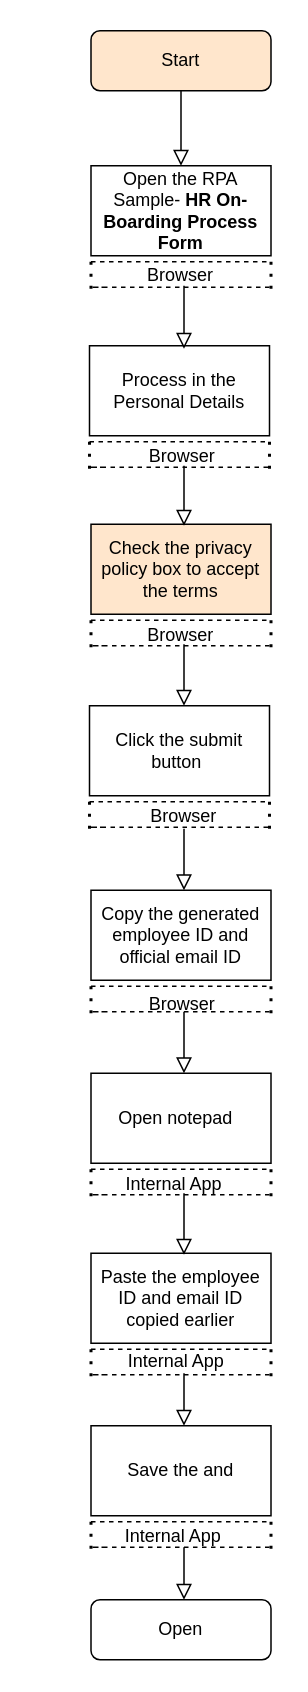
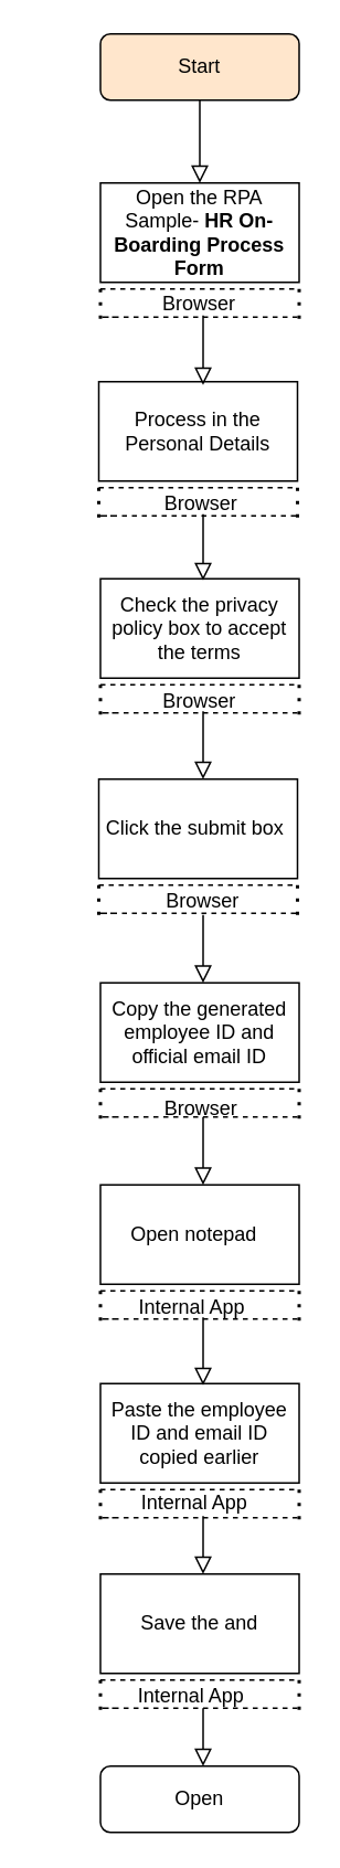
  <mxCell id="0" />
  <mxCell id="1" parent="0" />
  <mxCell id="2" value="" style="rounded=0;html=1;jettySize=auto;orthogonalLoop=1;fontSize=11;endArrow=block;endFill=0;endSize=8;strokeWidth=1;shadow=0;labelBackgroundColor=none;edgeStyle=orthogonalEdgeStyle;" parent="1" source="3" edge="1"><mxGeometry relative="1" as="geometry"><mxPoint x="120" y="110" as="targetPoint" /></mxGeometry></mxCell>
  <mxCell id="3" value="Start" style="rounded=1;whiteSpace=wrap;html=1;fontSize=12;glass=0;strokeWidth=1;shadow=0;fillColor=#ffe6cc;" parent="1" vertex="1"><mxGeometry x="60" y="20" width="120" height="40" as="geometry" /></mxCell>
  <mxCell id="4" value="Open the RPA Sample-&amp;nbsp;&lt;h1 style=&quot;box-sizing: inherit; clear: both; color: var(--color-words-heading); font-family: var(--font-family-heading); line-height: var(--font-leading-heading); font-size: var(--font-size-xxxl); margin-right: auto; margin-left: auto; display: var(--page-title-display); max-width: var(--grid-column-7); width: 710px; text-align: start; background-color: rgb(255, 255, 255);&quot; class=&quot;entry-title&quot;&gt;HR On-Boarding Process Form&lt;/h1&gt;" style="rounded=0;whiteSpace=wrap;html=1;" vertex="1" parent="1"><mxGeometry x="60" y="110" width="120" height="60" as="geometry" /></mxCell>
  <mxCell id="5" value="" style="endArrow=none;dashed=1;html=1;rounded=0;" edge="1" parent="1"><mxGeometry width="50" height="50" relative="1" as="geometry"><mxPoint x="60" y="174" as="sourcePoint" /><mxPoint x="180" y="174" as="targetPoint" /><Array as="points"><mxPoint x="130" y="174" /><mxPoint x="180" y="174" /></Array></mxGeometry></mxCell>
  <mxCell id="6" value="" style="endArrow=none;dashed=1;html=1;rounded=0;" edge="1" parent="1"><mxGeometry width="50" height="50" relative="1" as="geometry"><mxPoint x="70" y="191" as="sourcePoint" /><mxPoint x="180" y="191" as="targetPoint" /><Array as="points"><mxPoint x="60" y="191" /><mxPoint x="80" y="191" /><mxPoint x="140" y="191" /><mxPoint x="180" y="191" /></Array></mxGeometry></mxCell>
  <mxCell id="7" value="" style="endArrow=none;dashed=1;html=1;dashPattern=1 3;strokeWidth=2;rounded=0;" edge="1" parent="1"><mxGeometry width="50" height="50" relative="1" as="geometry"><mxPoint x="180" y="192" as="sourcePoint" /><mxPoint x="180" y="172" as="targetPoint" /></mxGeometry></mxCell>
  <mxCell id="8" value="" style="endArrow=none;dashed=1;html=1;dashPattern=1 3;strokeWidth=2;rounded=0;" edge="1" parent="1"><mxGeometry width="50" height="50" relative="1" as="geometry"><mxPoint x="60" y="192" as="sourcePoint" /><mxPoint x="60" y="172" as="targetPoint" /></mxGeometry></mxCell>
  <mxCell id="9" value="Process in the Personal Details" style="rounded=0;whiteSpace=wrap;html=1;" vertex="1" parent="1"><mxGeometry x="59" y="230" width="120" height="60" as="geometry" /></mxCell>
  <mxCell id="10" value="" style="endArrow=none;dashed=1;html=1;rounded=0;" edge="1" parent="1"><mxGeometry width="50" height="50" relative="1" as="geometry"><mxPoint x="59" y="294" as="sourcePoint" /><mxPoint x="179" y="294" as="targetPoint" /><Array as="points"><mxPoint x="129" y="294" /><mxPoint x="179" y="294" /></Array></mxGeometry></mxCell>
  <mxCell id="11" value="" style="endArrow=none;dashed=1;html=1;rounded=0;" edge="1" parent="1"><mxGeometry width="50" height="50" relative="1" as="geometry"><mxPoint x="69" y="311" as="sourcePoint" /><mxPoint x="179" y="311" as="targetPoint" /><Array as="points"><mxPoint x="59" y="311" /><mxPoint x="79" y="311" /><mxPoint x="139" y="311" /><mxPoint x="179" y="311" /></Array></mxGeometry></mxCell>
  <mxCell id="12" value="" style="endArrow=none;dashed=1;html=1;dashPattern=1 3;strokeWidth=2;rounded=0;" edge="1" parent="1"><mxGeometry width="50" height="50" relative="1" as="geometry"><mxPoint x="179" y="312" as="sourcePoint" /><mxPoint x="179" y="292" as="targetPoint" /></mxGeometry></mxCell>
  <mxCell id="13" value="" style="endArrow=none;dashed=1;html=1;dashPattern=1 3;strokeWidth=2;rounded=0;" edge="1" parent="1"><mxGeometry width="50" height="50" relative="1" as="geometry"><mxPoint x="59" y="312" as="sourcePoint" /><mxPoint x="59" y="292" as="targetPoint" /></mxGeometry></mxCell>
  <mxCell id="14" value="&amp;nbsp; &amp;nbsp; &amp;nbsp; &amp;nbsp; &amp;nbsp; &amp;nbsp;Browser" style="text;html=1;align=center;verticalAlign=middle;resizable=0;points=[];autosize=1;strokeColor=none;fillColor=none;" vertex="1" parent="1"><mxGeometry x="51" y="168" width="100" height="30" as="geometry" /></mxCell>
- <mxCell id="15" value="Check the privacy policy box to accept the terms" style="rounded=0;whiteSpace=wrap;html=1;fillColor=#ffe6cc;" vertex="1" parent="1"><mxGeometry x="60" y="349" width="120" height="60" as="geometry" /></mxCell>
+ <mxCell id="15" value="Check the privacy policy box to accept the terms" style="rounded=0;whiteSpace=wrap;html=1;" vertex="1" parent="1"><mxGeometry x="60" y="349" width="120" height="60" as="geometry" /></mxCell>
  <mxCell id="16" value="" style="endArrow=none;dashed=1;html=1;rounded=0;" edge="1" parent="1"><mxGeometry width="50" height="50" relative="1" as="geometry"><mxPoint x="60" y="413" as="sourcePoint" /><mxPoint x="180" y="413" as="targetPoint" /><Array as="points"><mxPoint x="130" y="413" /><mxPoint x="180" y="413" /></Array></mxGeometry></mxCell>
  <mxCell id="17" value="" style="endArrow=none;dashed=1;html=1;rounded=0;" edge="1" parent="1"><mxGeometry width="50" height="50" relative="1" as="geometry"><mxPoint x="70" y="430" as="sourcePoint" /><mxPoint x="180" y="430" as="targetPoint" /><Array as="points"><mxPoint x="60" y="430" /><mxPoint x="80" y="430" /><mxPoint x="140" y="430" /><mxPoint x="180" y="430" /></Array></mxGeometry></mxCell>
  <mxCell id="18" value="" style="endArrow=none;dashed=1;html=1;dashPattern=1 3;strokeWidth=2;rounded=0;" edge="1" parent="1"><mxGeometry width="50" height="50" relative="1" as="geometry"><mxPoint x="180" y="431" as="sourcePoint" /><mxPoint x="180" y="411" as="targetPoint" /></mxGeometry></mxCell>
  <mxCell id="19" value="" style="endArrow=none;dashed=1;html=1;dashPattern=1 3;strokeWidth=2;rounded=0;" edge="1" parent="1"><mxGeometry width="50" height="50" relative="1" as="geometry"><mxPoint x="60" y="431" as="sourcePoint" /><mxPoint x="60" y="411" as="targetPoint" /></mxGeometry></mxCell>
- <mxCell id="20" value="Click the submit button&amp;nbsp;" style="rounded=0;whiteSpace=wrap;html=1;" vertex="1" parent="1"><mxGeometry x="59" y="470" width="120" height="60" as="geometry" /></mxCell>
+ <mxCell id="20" value="Click the submit box&amp;nbsp;" style="rounded=0;whiteSpace=wrap;html=1;" vertex="1" parent="1"><mxGeometry x="59" y="470" width="120" height="60" as="geometry" /></mxCell>
  <mxCell id="21" value="" style="endArrow=none;dashed=1;html=1;rounded=0;" edge="1" parent="1"><mxGeometry width="50" height="50" relative="1" as="geometry"><mxPoint x="59" y="534" as="sourcePoint" /><mxPoint x="179" y="534" as="targetPoint" /><Array as="points"><mxPoint x="129" y="534" /><mxPoint x="179" y="534" /></Array></mxGeometry></mxCell>
  <mxCell id="22" value="" style="endArrow=none;dashed=1;html=1;rounded=0;" edge="1" parent="1"><mxGeometry width="50" height="50" relative="1" as="geometry"><mxPoint x="69" y="551" as="sourcePoint" /><mxPoint x="179" y="551" as="targetPoint" /><Array as="points"><mxPoint x="59" y="551" /><mxPoint x="79" y="551" /><mxPoint x="139" y="551" /><mxPoint x="179" y="551" /></Array></mxGeometry></mxCell>
  <mxCell id="23" value="" style="endArrow=none;dashed=1;html=1;dashPattern=1 3;strokeWidth=2;rounded=0;" edge="1" parent="1"><mxGeometry width="50" height="50" relative="1" as="geometry"><mxPoint x="179" y="552" as="sourcePoint" /><mxPoint x="179" y="532" as="targetPoint" /></mxGeometry></mxCell>
  <mxCell id="24" value="" style="endArrow=none;dashed=1;html=1;dashPattern=1 3;strokeWidth=2;rounded=0;" edge="1" parent="1"><mxGeometry width="50" height="50" relative="1" as="geometry"><mxPoint x="59" y="552" as="sourcePoint" /><mxPoint x="59" y="532" as="targetPoint" /></mxGeometry></mxCell>
  <mxCell id="25" value="Copy the generated employee ID and official email ID" style="rounded=0;whiteSpace=wrap;html=1;" vertex="1" parent="1"><mxGeometry x="60" y="593" width="120" height="60" as="geometry" /></mxCell>
  <mxCell id="26" value="" style="endArrow=none;dashed=1;html=1;rounded=0;" edge="1" parent="1"><mxGeometry width="50" height="50" relative="1" as="geometry"><mxPoint x="60" y="657" as="sourcePoint" /><mxPoint x="180" y="657" as="targetPoint" /><Array as="points"><mxPoint x="130" y="657" /><mxPoint x="180" y="657" /></Array></mxGeometry></mxCell>
  <mxCell id="27" value="" style="endArrow=none;dashed=1;html=1;rounded=0;" edge="1" parent="1"><mxGeometry width="50" height="50" relative="1" as="geometry"><mxPoint x="70" y="674" as="sourcePoint" /><mxPoint x="180" y="674" as="targetPoint" /><Array as="points"><mxPoint x="60" y="674" /><mxPoint x="80" y="674" /><mxPoint x="140" y="674" /><mxPoint x="180" y="674" /></Array></mxGeometry></mxCell>
  <mxCell id="28" value="" style="endArrow=none;dashed=1;html=1;dashPattern=1 3;strokeWidth=2;rounded=0;" edge="1" parent="1"><mxGeometry width="50" height="50" relative="1" as="geometry"><mxPoint x="180" y="675" as="sourcePoint" /><mxPoint x="180" y="655" as="targetPoint" /></mxGeometry></mxCell>
  <mxCell id="29" value="" style="endArrow=none;dashed=1;html=1;dashPattern=1 3;strokeWidth=2;rounded=0;" edge="1" parent="1"><mxGeometry width="50" height="50" relative="1" as="geometry"><mxPoint x="60" y="675" as="sourcePoint" /><mxPoint x="60" y="655" as="targetPoint" /></mxGeometry></mxCell>
  <mxCell id="30" value="Browser" style="text;whiteSpace=wrap;html=1;" vertex="1" parent="1"><mxGeometry x="97" y="290" width="80" height="40" as="geometry" /></mxCell>
  <mxCell id="31" value="Browser" style="text;whiteSpace=wrap;html=1;" vertex="1" parent="1"><mxGeometry x="96" y="409" width="80" height="40" as="geometry" /></mxCell>
  <mxCell id="32" value="Browser" style="text;whiteSpace=wrap;html=1;" vertex="1" parent="1"><mxGeometry x="98" y="530" width="80" height="40" as="geometry" /></mxCell>
  <mxCell id="33" value="Browser" style="text;whiteSpace=wrap;html=1;" vertex="1" parent="1"><mxGeometry x="97" y="655" width="80" height="40" as="geometry" /></mxCell>
  <mxCell id="34" value="Open notepad&amp;nbsp;&amp;nbsp;" style="rounded=0;whiteSpace=wrap;html=1;" vertex="1" parent="1"><mxGeometry x="60" y="715" width="120" height="60" as="geometry" /></mxCell>
  <mxCell id="35" value="" style="endArrow=none;dashed=1;html=1;rounded=0;" edge="1" parent="1"><mxGeometry width="50" height="50" relative="1" as="geometry"><mxPoint x="60" y="779" as="sourcePoint" /><mxPoint x="180" y="779" as="targetPoint" /><Array as="points"><mxPoint x="130" y="779" /><mxPoint x="180" y="779" /></Array></mxGeometry></mxCell>
  <mxCell id="36" value="" style="endArrow=none;dashed=1;html=1;rounded=0;" edge="1" parent="1"><mxGeometry width="50" height="50" relative="1" as="geometry"><mxPoint x="70" y="796" as="sourcePoint" /><mxPoint x="180" y="796" as="targetPoint" /><Array as="points"><mxPoint x="60" y="796" /><mxPoint x="80" y="796" /><mxPoint x="140" y="796" /><mxPoint x="180" y="796" /></Array></mxGeometry></mxCell>
  <mxCell id="37" value="" style="endArrow=none;dashed=1;html=1;dashPattern=1 3;strokeWidth=2;rounded=0;" edge="1" parent="1"><mxGeometry width="50" height="50" relative="1" as="geometry"><mxPoint x="180" y="797" as="sourcePoint" /><mxPoint x="180" y="777" as="targetPoint" /></mxGeometry></mxCell>
  <mxCell id="38" value="" style="endArrow=none;dashed=1;html=1;dashPattern=1 3;strokeWidth=2;rounded=0;" edge="1" parent="1"><mxGeometry width="50" height="50" relative="1" as="geometry"><mxPoint x="60" y="797" as="sourcePoint" /><mxPoint x="60" y="777" as="targetPoint" /></mxGeometry></mxCell>
  <mxCell id="39" value="Paste the employee ID and email ID copied earlier" style="rounded=0;whiteSpace=wrap;html=1;" vertex="1" parent="1"><mxGeometry x="60" y="835" width="120" height="60" as="geometry" /></mxCell>
  <mxCell id="40" value="" style="endArrow=none;dashed=1;html=1;rounded=0;" edge="1" parent="1"><mxGeometry width="50" height="50" relative="1" as="geometry"><mxPoint x="60" y="899" as="sourcePoint" /><mxPoint x="180" y="899" as="targetPoint" /><Array as="points"><mxPoint x="130" y="899" /><mxPoint x="180" y="899" /></Array></mxGeometry></mxCell>
  <mxCell id="41" value="" style="endArrow=none;dashed=1;html=1;rounded=0;" edge="1" parent="1"><mxGeometry width="50" height="50" relative="1" as="geometry"><mxPoint x="70" y="916" as="sourcePoint" /><mxPoint x="180" y="916" as="targetPoint" /><Array as="points"><mxPoint x="60" y="916" /><mxPoint x="80" y="916" /><mxPoint x="140" y="916" /><mxPoint x="180" y="916" /></Array></mxGeometry></mxCell>
  <mxCell id="42" value="" style="endArrow=none;dashed=1;html=1;dashPattern=1 3;strokeWidth=2;rounded=0;" edge="1" parent="1"><mxGeometry width="50" height="50" relative="1" as="geometry"><mxPoint x="180" y="917" as="sourcePoint" /><mxPoint x="180" y="897" as="targetPoint" /></mxGeometry></mxCell>
  <mxCell id="43" value="" style="endArrow=none;dashed=1;html=1;dashPattern=1 3;strokeWidth=2;rounded=0;" edge="1" parent="1"><mxGeometry width="50" height="50" relative="1" as="geometry"><mxPoint x="60" y="917" as="sourcePoint" /><mxPoint x="60" y="897" as="targetPoint" /></mxGeometry></mxCell>
  <mxCell id="44" value="Save the and" style="rounded=0;whiteSpace=wrap;html=1;" vertex="1" parent="1"><mxGeometry x="60" y="950" width="120" height="60" as="geometry" /></mxCell>
  <mxCell id="45" value="" style="endArrow=none;dashed=1;html=1;rounded=0;" edge="1" parent="1"><mxGeometry width="50" height="50" relative="1" as="geometry"><mxPoint x="60" y="1014" as="sourcePoint" /><mxPoint x="180" y="1014" as="targetPoint" /><Array as="points"><mxPoint x="130" y="1014" /><mxPoint x="180" y="1014" /></Array></mxGeometry></mxCell>
  <mxCell id="46" value="" style="endArrow=none;dashed=1;html=1;rounded=0;" edge="1" parent="1"><mxGeometry width="50" height="50" relative="1" as="geometry"><mxPoint x="70" y="1031" as="sourcePoint" /><mxPoint x="180" y="1031" as="targetPoint" /><Array as="points"><mxPoint x="60" y="1031" /><mxPoint x="80" y="1031" /><mxPoint x="140" y="1031" /><mxPoint x="180" y="1031" /></Array></mxGeometry></mxCell>
  <mxCell id="47" value="" style="endArrow=none;dashed=1;html=1;dashPattern=1 3;strokeWidth=2;rounded=0;" edge="1" parent="1"><mxGeometry width="50" height="50" relative="1" as="geometry"><mxPoint x="180" y="1032" as="sourcePoint" /><mxPoint x="180" y="1012" as="targetPoint" /></mxGeometry></mxCell>
  <mxCell id="48" value="" style="endArrow=none;dashed=1;html=1;dashPattern=1 3;strokeWidth=2;rounded=0;" edge="1" parent="1"><mxGeometry width="50" height="50" relative="1" as="geometry"><mxPoint x="60" y="1032" as="sourcePoint" /><mxPoint x="60" y="1012" as="targetPoint" /></mxGeometry></mxCell>
  <mxCell id="49" value="Open" style="rounded=1;whiteSpace=wrap;html=1;fontSize=12;glass=0;strokeWidth=1;shadow=0;" vertex="1" parent="1"><mxGeometry x="60" y="1066" width="120" height="40" as="geometry" /></mxCell>
  <mxCell id="50" value="&amp;nbsp; &amp;nbsp; &amp;nbsp; &amp;nbsp; &amp;nbsp; &amp;nbsp; &amp;nbsp; &amp;nbsp;Internal App" style="text;html=1;align=center;verticalAlign=middle;resizable=0;points=[];autosize=1;strokeColor=none;fillColor=none;" vertex="1" parent="1"><mxGeometry x="20" y="774" width="140" height="30" as="geometry" /></mxCell>
  <mxCell id="51" value="Internal App" style="text;whiteSpace=wrap;html=1;" vertex="1" parent="1"><mxGeometry x="83" y="893" width="100" height="40" as="geometry" /></mxCell>
  <mxCell id="52" value="Internal App" style="text;whiteSpace=wrap;html=1;" vertex="1" parent="1"><mxGeometry x="81" y="1010" width="100" height="40" as="geometry" /></mxCell>
  <mxCell id="53" value="" style="rounded=0;html=1;jettySize=auto;orthogonalLoop=1;fontSize=11;endArrow=block;endFill=0;endSize=8;strokeWidth=1;shadow=0;labelBackgroundColor=none;edgeStyle=orthogonalEdgeStyle;" edge="1" parent="1"><mxGeometry relative="1" as="geometry"><mxPoint x="122" y="190" as="sourcePoint" /><mxPoint x="122" y="232" as="targetPoint" /></mxGeometry></mxCell>
  <mxCell id="54" value="" style="rounded=0;html=1;jettySize=auto;orthogonalLoop=1;fontSize=11;endArrow=block;endFill=0;endSize=8;strokeWidth=1;shadow=0;labelBackgroundColor=none;edgeStyle=orthogonalEdgeStyle;" edge="1" parent="1"><mxGeometry relative="1" as="geometry"><mxPoint x="122" y="320" as="sourcePoint" /><mxPoint x="122" y="350" as="targetPoint" /><Array as="points"><mxPoint x="122" y="310" /><mxPoint x="122" y="310" /></Array></mxGeometry></mxCell>
  <mxCell id="55" value="" style="rounded=0;html=1;jettySize=auto;orthogonalLoop=1;fontSize=11;endArrow=block;endFill=0;endSize=8;strokeWidth=1;shadow=0;labelBackgroundColor=none;edgeStyle=orthogonalEdgeStyle;" edge="1" parent="1"><mxGeometry relative="1" as="geometry"><mxPoint x="122" y="439" as="sourcePoint" /><mxPoint x="122" y="470" as="targetPoint" /><Array as="points"><mxPoint x="122" y="429" /><mxPoint x="122" y="429" /></Array></mxGeometry></mxCell>
  <mxCell id="56" value="" style="rounded=0;html=1;jettySize=auto;orthogonalLoop=1;fontSize=11;endArrow=block;endFill=0;endSize=8;strokeWidth=1;shadow=0;labelBackgroundColor=none;edgeStyle=orthogonalEdgeStyle;" edge="1" parent="1"><mxGeometry relative="1" as="geometry"><mxPoint x="122" y="562" as="sourcePoint" /><mxPoint x="122" y="593" as="targetPoint" /><Array as="points"><mxPoint x="122" y="552" /><mxPoint x="122" y="552" /></Array></mxGeometry></mxCell>
  <mxCell id="57" value="" style="rounded=0;html=1;jettySize=auto;orthogonalLoop=1;fontSize=11;endArrow=block;endFill=0;endSize=8;strokeWidth=1;shadow=0;labelBackgroundColor=none;edgeStyle=orthogonalEdgeStyle;" edge="1" parent="1"><mxGeometry relative="1" as="geometry"><mxPoint x="122" y="684" as="sourcePoint" /><mxPoint x="122" y="715" as="targetPoint" /><Array as="points"><mxPoint x="122" y="674" /><mxPoint x="122" y="674" /></Array></mxGeometry></mxCell>
  <mxCell id="58" value="" style="rounded=0;html=1;jettySize=auto;orthogonalLoop=1;fontSize=11;endArrow=block;endFill=0;endSize=8;strokeWidth=1;shadow=0;labelBackgroundColor=none;edgeStyle=orthogonalEdgeStyle;" edge="1" parent="1"><mxGeometry relative="1" as="geometry"><mxPoint x="122" y="805" as="sourcePoint" /><mxPoint x="122" y="836" as="targetPoint" /><Array as="points"><mxPoint x="122" y="795" /><mxPoint x="122" y="795" /></Array></mxGeometry></mxCell>
  <mxCell id="59" value="" style="rounded=0;html=1;jettySize=auto;orthogonalLoop=1;fontSize=11;endArrow=block;endFill=0;endSize=8;strokeWidth=1;shadow=0;labelBackgroundColor=none;edgeStyle=orthogonalEdgeStyle;" edge="1" parent="1"><mxGeometry relative="1" as="geometry"><mxPoint x="122" y="925" as="sourcePoint" /><mxPoint x="122" y="950" as="targetPoint" /><Array as="points"><mxPoint x="122" y="915" /><mxPoint x="122" y="915" /></Array></mxGeometry></mxCell>
  <mxCell id="60" value="" style="rounded=0;html=1;jettySize=auto;orthogonalLoop=1;fontSize=11;endArrow=block;endFill=0;endSize=8;strokeWidth=1;shadow=0;labelBackgroundColor=none;edgeStyle=orthogonalEdgeStyle;" edge="1" parent="1"><mxGeometry relative="1" as="geometry"><mxPoint x="122" y="1041" as="sourcePoint" /><mxPoint x="122" y="1066" as="targetPoint" /><Array as="points"><mxPoint x="122" y="1031" /><mxPoint x="122" y="1031" /></Array></mxGeometry></mxCell>
